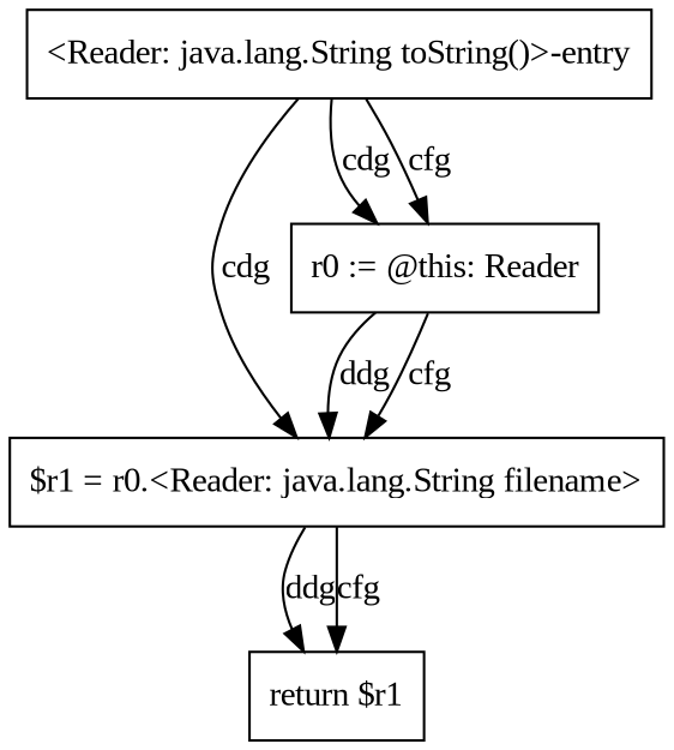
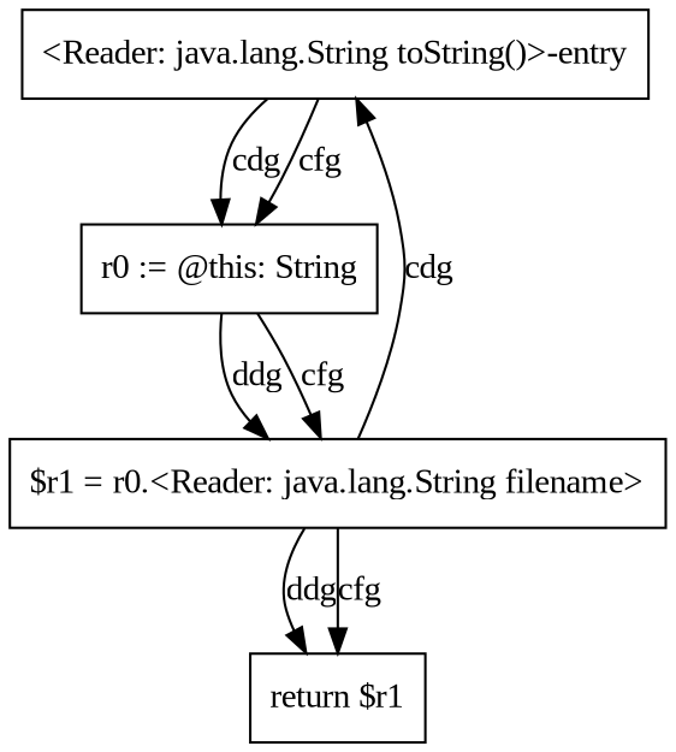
  digraph {
    fontname="Liberation Serif"
    node [fontname="Liberation Serif" shape=rect]
    edge [fontname="Liberation Serif"]
    n1 [label="<Reader: java.lang.String toString()>-entry"]
    n2 [label="$r1 = r0.<Reader: java.lang.String filename>"]
-   n3 [label="r0 := @this: Reader"]
+   n3 [label="r0 := @this: String"]
    n4 [label="return $r1"]
-   n1 -> n2 [label=cdg]
+   n2 -> n1 [label=cdg]
    n1 -> n3 [label=cdg]
    n1 -> n3 [label=cfg]
    n2 -> n4 [label=ddg]
    n2 -> n4 [label=cfg]
    n3 -> n2 [label=ddg]
    n3 -> n2 [label=cfg]
  }
